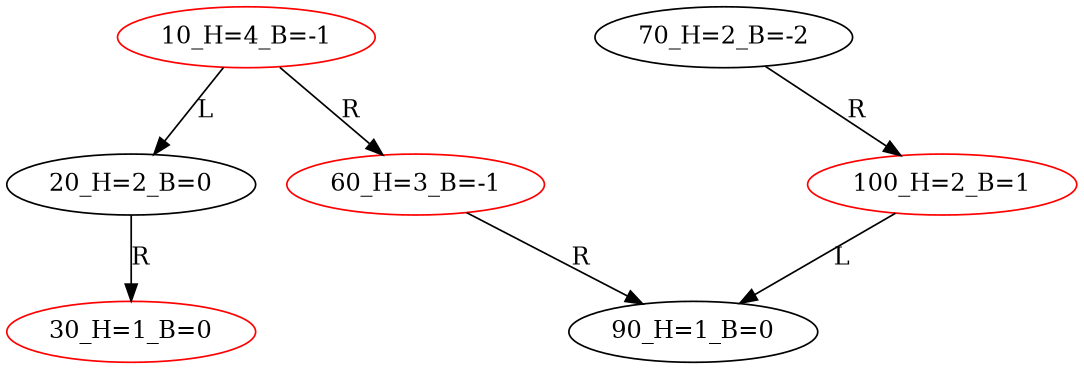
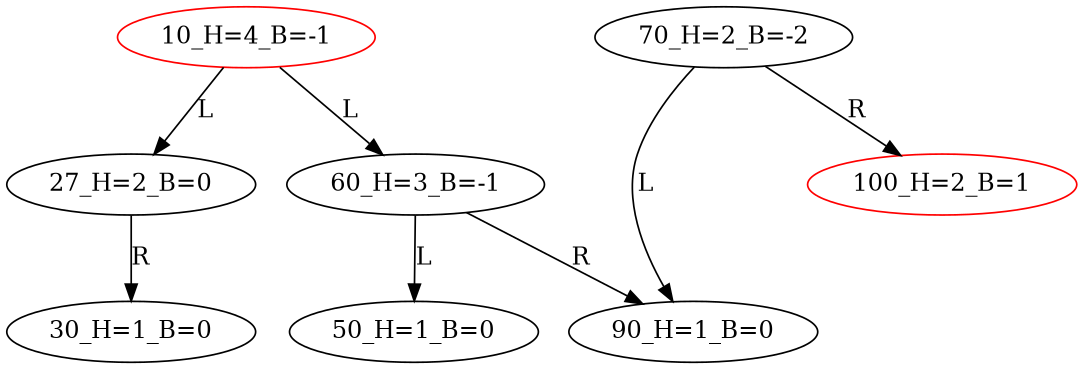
  digraph {
    n1 [color=red label="10_H=4_B=-1"]
-   "20_H=2_B=0"
-   "60_H=3_B=-1" [color=red]
-   "30_H=1_B=0" [color=red]
+   "20_H=2_B=0" [label="27_H=2_B=0"]
+   "60_H=3_B=-1" [color=black]
+   "30_H=1_B=0"
+   "50_H=1_B=0"
    "90_H=1_B=0"
    "70_H=2_B=-2" [color=black]
    HD0 [style=invis]
    "100_H=2_B=1" [color=red]
    HD1 [style=invis]
    n1 -> "20_H=2_B=0" [label=L]
-   n1 -> "60_H=3_B=-1" [label=R]
+   n1 -> "60_H=3_B=-1" [label=L]
    "20_H=2_B=0" -> "30_H=1_B=0" [label=R]
+   "60_H=3_B=-1" -> "50_H=1_B=0" [label=L]
    "60_H=3_B=-1" -> "90_H=1_B=0" [label=R]
    "70_H=2_B=-2" -> HD0 [label=L style=invis]
    "70_H=2_B=-2" -> "100_H=2_B=1" [label=R]
-   "100_H=2_B=1" -> "90_H=1_B=0" [label=L]
+   "70_H=2_B=-2" -> "90_H=1_B=0" [label=L]
    "100_H=2_B=1" -> HD1 [label=L style=invis]
  }
